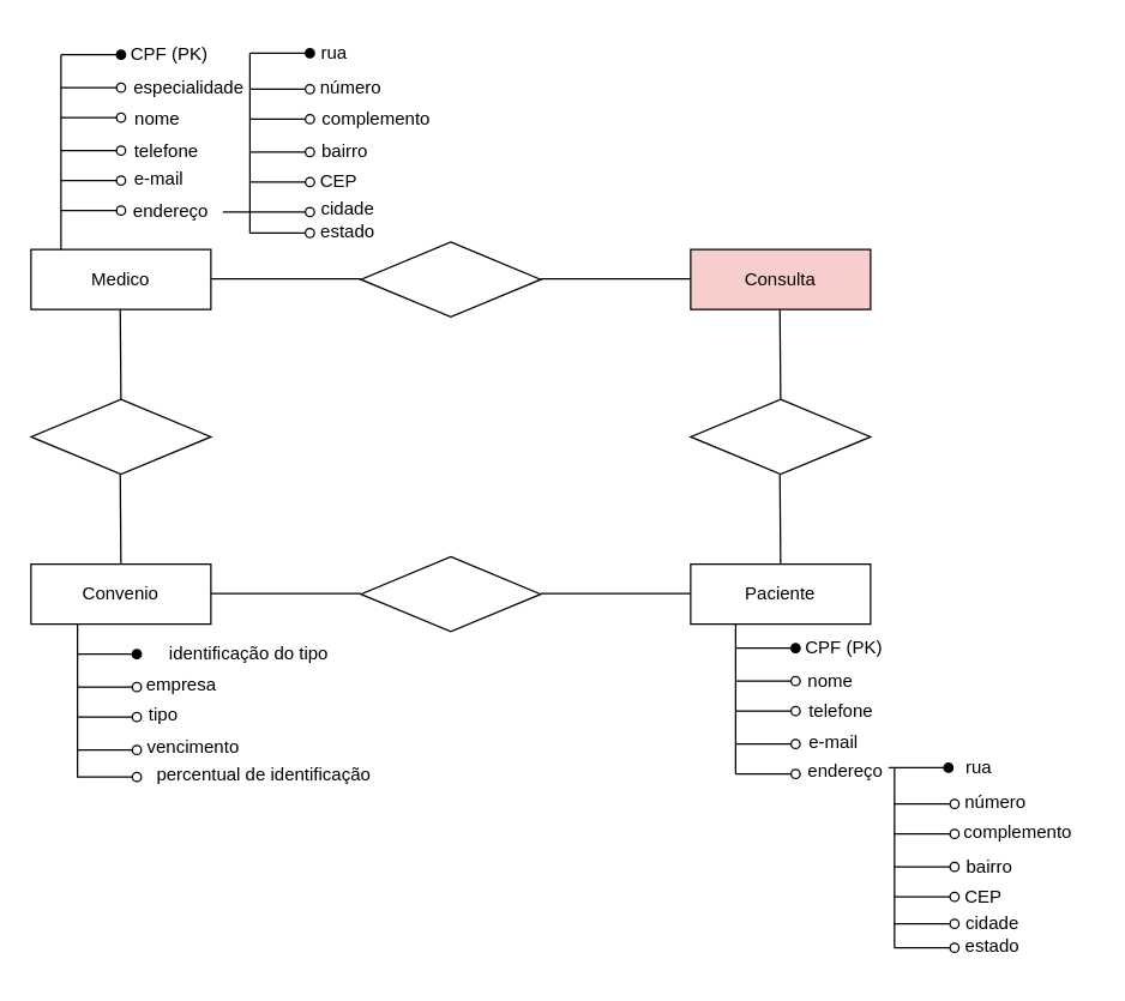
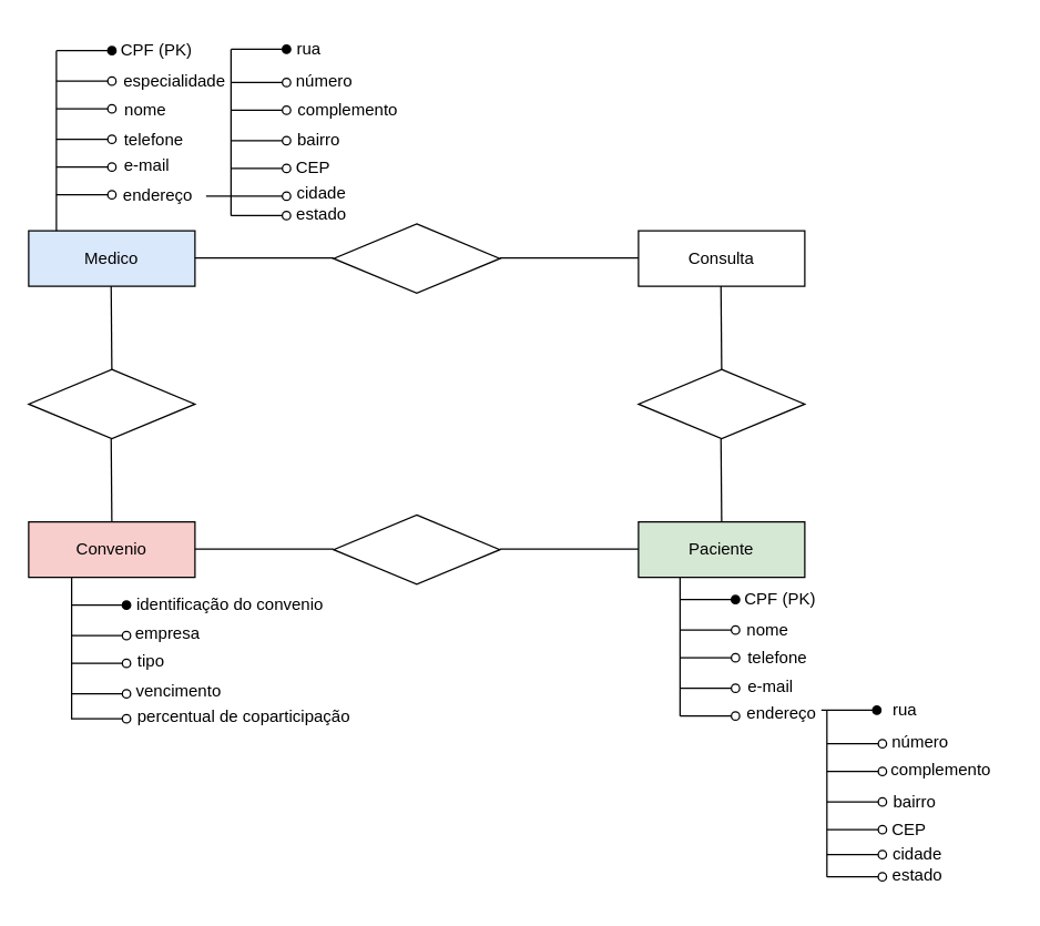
  <mxCell id="0" />
  <mxCell id="1" parent="0" />
- <mxCell id="2" value="Medico" style="rounded=0;whiteSpace=wrap;html=1;labelBackgroundColor=none;" parent="1" vertex="1"><mxGeometry x="20" y="166" width="120" height="40" as="geometry" /></mxCell>
- <mxCell id="3" value="Consulta" style="rounded=0;whiteSpace=wrap;html=1;labelBackgroundColor=none;fillColor=#f8cecc;" parent="1" vertex="1"><mxGeometry x="460" y="166" width="120" height="40" as="geometry" /></mxCell>
- <mxCell id="4" value="Paciente" style="rounded=0;whiteSpace=wrap;html=1;labelBackgroundColor=none;" parent="1" vertex="1"><mxGeometry x="460" y="376" width="120" height="40" as="geometry" /></mxCell>
- <mxCell id="5" value="Convenio" style="rounded=0;whiteSpace=wrap;html=1;labelBackgroundColor=none;" parent="1" vertex="1"><mxGeometry x="20" y="376" width="120" height="40" as="geometry" /></mxCell>
+ <mxCell id="2" value="Medico" style="rounded=0;whiteSpace=wrap;html=1;labelBackgroundColor=none;fillColor=#dae8fc;" parent="1" vertex="1"><mxGeometry x="20" y="166" width="120" height="40" as="geometry" /></mxCell>
+ <mxCell id="3" value="Consulta" style="rounded=0;whiteSpace=wrap;html=1;labelBackgroundColor=none;" parent="1" vertex="1"><mxGeometry x="460" y="166" width="120" height="40" as="geometry" /></mxCell>
+ <mxCell id="4" value="Paciente" style="rounded=0;whiteSpace=wrap;html=1;labelBackgroundColor=none;fillColor=#d5e8d4;" parent="1" vertex="1"><mxGeometry x="460" y="376" width="120" height="40" as="geometry" /></mxCell>
+ <mxCell id="5" value="Convenio" style="rounded=0;whiteSpace=wrap;html=1;labelBackgroundColor=none;fillColor=#f8cecc;" parent="1" vertex="1"><mxGeometry x="20" y="376" width="120" height="40" as="geometry" /></mxCell>
  <mxCell id="6" value="" style="rhombus;whiteSpace=wrap;html=1;labelBackgroundColor=none;" parent="1" vertex="1"><mxGeometry x="240" y="161" width="120" height="50" as="geometry" /></mxCell>
  <mxCell id="7" value="" style="rhombus;whiteSpace=wrap;html=1;labelBackgroundColor=none;" parent="1" vertex="1"><mxGeometry x="460" y="266" width="120" height="50" as="geometry" /></mxCell>
  <mxCell id="8" value="" style="rhombus;whiteSpace=wrap;html=1;labelBackgroundColor=none;" parent="1" vertex="1"><mxGeometry x="240" y="371" width="120" height="50" as="geometry" /></mxCell>
  <mxCell id="9" value="" style="endArrow=none;html=1;rounded=0;labelBackgroundColor=none;fontColor=default;" parent="1" edge="1"><mxGeometry width="50" height="50" relative="1" as="geometry"><mxPoint x="140" y="185.5" as="sourcePoint" /><mxPoint x="240" y="185.5" as="targetPoint" /></mxGeometry></mxCell>
  <mxCell id="10" value="" style="endArrow=none;html=1;rounded=0;labelBackgroundColor=none;fontColor=default;" parent="1" edge="1"><mxGeometry width="50" height="50" relative="1" as="geometry"><mxPoint x="360" y="185.5" as="sourcePoint" /><mxPoint x="460" y="185.5" as="targetPoint" /></mxGeometry></mxCell>
  <mxCell id="11" value="" style="endArrow=none;html=1;rounded=0;labelBackgroundColor=none;fontColor=default;" parent="1" edge="1"><mxGeometry width="50" height="50" relative="1" as="geometry"><mxPoint x="519.5" y="206" as="sourcePoint" /><mxPoint x="520" y="266" as="targetPoint" /></mxGeometry></mxCell>
  <mxCell id="12" value="" style="endArrow=none;html=1;rounded=0;labelBackgroundColor=none;fontColor=default;" parent="1" edge="1"><mxGeometry width="50" height="50" relative="1" as="geometry"><mxPoint x="519.5" y="316" as="sourcePoint" /><mxPoint x="520" y="376" as="targetPoint" /></mxGeometry></mxCell>
  <mxCell id="13" value="" style="rhombus;whiteSpace=wrap;html=1;labelBackgroundColor=none;" parent="1" vertex="1"><mxGeometry x="20" y="266" width="120" height="50" as="geometry" /></mxCell>
  <mxCell id="14" value="" style="endArrow=none;html=1;rounded=0;labelBackgroundColor=none;fontColor=default;" parent="1" edge="1"><mxGeometry width="50" height="50" relative="1" as="geometry"><mxPoint x="79.5" y="206" as="sourcePoint" /><mxPoint x="80" y="266" as="targetPoint" /></mxGeometry></mxCell>
  <mxCell id="15" value="" style="endArrow=none;html=1;rounded=0;labelBackgroundColor=none;fontColor=default;" parent="1" edge="1"><mxGeometry width="50" height="50" relative="1" as="geometry"><mxPoint x="79.5" y="316" as="sourcePoint" /><mxPoint x="80" y="376" as="targetPoint" /></mxGeometry></mxCell>
  <mxCell id="16" value="" style="endArrow=none;html=1;rounded=0;labelBackgroundColor=none;fontColor=default;" parent="1" edge="1"><mxGeometry width="50" height="50" relative="1" as="geometry"><mxPoint x="140" y="395.5" as="sourcePoint" /><mxPoint x="240" y="395.5" as="targetPoint" /></mxGeometry></mxCell>
  <mxCell id="17" value="" style="endArrow=none;html=1;rounded=0;labelBackgroundColor=none;fontColor=default;" parent="1" edge="1"><mxGeometry width="50" height="50" relative="1" as="geometry"><mxPoint x="360" y="395.5" as="sourcePoint" /><mxPoint x="460" y="395.5" as="targetPoint" /></mxGeometry></mxCell>
  <mxCell id="18" value="" style="endArrow=oval;html=1;rounded=0;startArrow=none;startFill=0;endFill=1;" parent="1" edge="1"><mxGeometry width="50" height="50" relative="1" as="geometry"><mxPoint x="40.04" y="36" as="sourcePoint" /><mxPoint x="80.04" y="36" as="targetPoint" /></mxGeometry></mxCell>
  <mxCell id="19" value="" style="endArrow=oval;html=1;rounded=0;startArrow=none;startFill=0;endFill=0;" parent="1" edge="1"><mxGeometry width="50" height="50" relative="1" as="geometry"><mxPoint x="40.04" y="58" as="sourcePoint" /><mxPoint x="80.04" y="58" as="targetPoint" /></mxGeometry></mxCell>
  <mxCell id="20" value="" style="endArrow=oval;html=1;rounded=0;startArrow=none;startFill=0;endFill=0;" parent="1" edge="1"><mxGeometry width="50" height="50" relative="1" as="geometry"><mxPoint x="40.04" y="78" as="sourcePoint" /><mxPoint x="80.04" y="78" as="targetPoint" /></mxGeometry></mxCell>
  <mxCell id="21" value="" style="endArrow=oval;html=1;rounded=0;startArrow=none;startFill=0;endFill=0;" parent="1" edge="1"><mxGeometry width="50" height="50" relative="1" as="geometry"><mxPoint x="40.04" y="100" as="sourcePoint" /><mxPoint x="80.04" y="100" as="targetPoint" /></mxGeometry></mxCell>
  <mxCell id="22" value="" style="endArrow=oval;html=1;rounded=0;startArrow=none;startFill=0;endFill=0;" parent="1" edge="1"><mxGeometry width="50" height="50" relative="1" as="geometry"><mxPoint x="40.04" y="120" as="sourcePoint" /><mxPoint x="80.04" y="120" as="targetPoint" /></mxGeometry></mxCell>
  <mxCell id="23" value="" style="endArrow=oval;html=1;rounded=0;startArrow=none;startFill=0;endFill=0;" parent="1" edge="1"><mxGeometry width="50" height="50" relative="1" as="geometry"><mxPoint x="40.04" y="140" as="sourcePoint" /><mxPoint x="80.04" y="140" as="targetPoint" /></mxGeometry></mxCell>
  <mxCell id="24" value="" style="endArrow=none;html=1;rounded=0;exitX=0.333;exitY=0;exitDx=0;exitDy=0;exitPerimeter=0;" parent="1" edge="1"><mxGeometry width="50" height="50" relative="1" as="geometry"><mxPoint x="40" y="166" as="sourcePoint" /><mxPoint x="40" y="36" as="targetPoint" /></mxGeometry></mxCell>
  <mxCell id="25" value="CPF (PK)" style="text;html=1;align=center;verticalAlign=middle;resizable=0;points=[];autosize=1;strokeColor=none;fillColor=none;" parent="1" vertex="1"><mxGeometry x="77.04" y="21" width="70" height="30" as="geometry" /></mxCell>
  <mxCell id="26" value="especialidade" style="text;html=1;align=center;verticalAlign=middle;resizable=0;points=[];autosize=1;strokeColor=none;fillColor=none;" parent="1" vertex="1"><mxGeometry x="75.04" y="43" width="100" height="30" as="geometry" /></mxCell>
  <mxCell id="27" value="nome" style="text;html=1;align=center;verticalAlign=middle;resizable=0;points=[];autosize=1;strokeColor=none;fillColor=none;" parent="1" vertex="1"><mxGeometry x="79.04" y="64" width="50" height="30" as="geometry" /></mxCell>
  <mxCell id="28" value="telefone" style="text;html=1;align=center;verticalAlign=middle;resizable=0;points=[];autosize=1;strokeColor=none;fillColor=none;" parent="1" vertex="1"><mxGeometry x="75" y="86" width="70" height="30" as="geometry" /></mxCell>
  <mxCell id="29" value="e-mail" style="text;html=1;align=center;verticalAlign=middle;resizable=0;points=[];autosize=1;strokeColor=none;fillColor=none;" parent="1" vertex="1"><mxGeometry x="75.04" y="104" width="60" height="30" as="geometry" /></mxCell>
  <mxCell id="30" value="endereço" style="text;html=1;align=center;verticalAlign=middle;resizable=0;points=[];autosize=1;strokeColor=none;fillColor=none;" parent="1" vertex="1"><mxGeometry x="78" y="126" width="70" height="30" as="geometry" /></mxCell>
  <mxCell id="31" value="" style="endArrow=oval;html=1;rounded=0;startArrow=none;startFill=0;endFill=1;" parent="1" edge="1"><mxGeometry width="50" height="50" relative="1" as="geometry"><mxPoint x="166.04" y="35" as="sourcePoint" /><mxPoint x="206.04" y="35" as="targetPoint" /></mxGeometry></mxCell>
  <mxCell id="32" value="" style="endArrow=oval;html=1;rounded=0;startArrow=none;startFill=0;endFill=0;" parent="1" edge="1"><mxGeometry width="50" height="50" relative="1" as="geometry"><mxPoint x="166.04" y="59" as="sourcePoint" /><mxPoint x="206.04" y="59" as="targetPoint" /></mxGeometry></mxCell>
  <mxCell id="33" value="" style="endArrow=oval;html=1;rounded=0;startArrow=none;startFill=0;endFill=0;" parent="1" edge="1"><mxGeometry width="50" height="50" relative="1" as="geometry"><mxPoint x="166.04" y="79" as="sourcePoint" /><mxPoint x="206.04" y="79" as="targetPoint" /></mxGeometry></mxCell>
  <mxCell id="34" value="" style="endArrow=oval;html=1;rounded=0;startArrow=none;startFill=0;endFill=0;" parent="1" edge="1"><mxGeometry width="50" height="50" relative="1" as="geometry"><mxPoint x="166.04" y="101" as="sourcePoint" /><mxPoint x="206.04" y="101" as="targetPoint" /></mxGeometry></mxCell>
  <mxCell id="35" value="" style="endArrow=oval;html=1;rounded=0;startArrow=none;startFill=0;endFill=0;" parent="1" edge="1"><mxGeometry width="50" height="50" relative="1" as="geometry"><mxPoint x="166.04" y="121" as="sourcePoint" /><mxPoint x="206.04" y="121" as="targetPoint" /></mxGeometry></mxCell>
  <mxCell id="36" value="" style="endArrow=oval;html=1;rounded=0;startArrow=none;startFill=0;endFill=0;" parent="1" source="30" edge="1"><mxGeometry width="50" height="50" relative="1" as="geometry"><mxPoint x="166.04" y="141" as="sourcePoint" /><mxPoint x="206.04" y="141" as="targetPoint" /></mxGeometry></mxCell>
  <mxCell id="37" value="" style="endArrow=none;html=1;rounded=0;" parent="1" edge="1"><mxGeometry width="50" height="50" relative="1" as="geometry"><mxPoint x="166" y="155" as="sourcePoint" /><mxPoint x="166" y="35" as="targetPoint" /></mxGeometry></mxCell>
  <mxCell id="38" value="rua" style="text;html=1;align=center;verticalAlign=middle;resizable=0;points=[];autosize=1;strokeColor=none;fillColor=none;" parent="1" vertex="1"><mxGeometry x="202" y="20" width="40" height="30" as="geometry" /></mxCell>
  <mxCell id="39" value="bairro" style="text;html=1;align=center;verticalAlign=middle;resizable=0;points=[];autosize=1;strokeColor=none;fillColor=none;" parent="1" vertex="1"><mxGeometry x="204" y="86" width="50" height="30" as="geometry" /></mxCell>
  <mxCell id="40" value="CEP" style="text;html=1;align=center;verticalAlign=middle;resizable=0;points=[];autosize=1;strokeColor=none;fillColor=none;" parent="1" vertex="1"><mxGeometry x="200" y="106" width="50" height="30" as="geometry" /></mxCell>
  <mxCell id="41" value="cidade" style="text;html=1;align=center;verticalAlign=middle;resizable=0;points=[];autosize=1;strokeColor=none;fillColor=none;" parent="1" vertex="1"><mxGeometry x="201" y="124" width="60" height="30" as="geometry" /></mxCell>
  <mxCell id="42" value="número" style="text;html=1;align=center;verticalAlign=middle;resizable=0;points=[];autosize=1;strokeColor=none;fillColor=none;" parent="1" vertex="1"><mxGeometry x="203" y="43" width="60" height="30" as="geometry" /></mxCell>
  <mxCell id="43" value="complemento" style="text;html=1;align=center;verticalAlign=middle;resizable=0;points=[];autosize=1;strokeColor=none;fillColor=none;" parent="1" vertex="1"><mxGeometry x="200" y="64" width="100" height="30" as="geometry" /></mxCell>
  <mxCell id="44" value="" style="endArrow=oval;html=1;rounded=0;startArrow=none;startFill=0;endFill=0;" parent="1" edge="1"><mxGeometry width="50" height="50" relative="1" as="geometry"><mxPoint x="166" y="155" as="sourcePoint" /><mxPoint x="206" y="155" as="targetPoint" /></mxGeometry></mxCell>
  <mxCell id="45" value="estado" style="text;html=1;align=center;verticalAlign=middle;resizable=0;points=[];autosize=1;strokeColor=none;fillColor=none;" parent="1" vertex="1"><mxGeometry x="201" y="139" width="60" height="30" as="geometry" /></mxCell>
  <mxCell id="46" value="" style="endArrow=oval;html=1;rounded=0;startArrow=none;startFill=0;endFill=1;" parent="1" edge="1"><mxGeometry width="50" height="50" relative="1" as="geometry"><mxPoint x="490" y="432" as="sourcePoint" /><mxPoint x="530" y="432" as="targetPoint" /></mxGeometry></mxCell>
  <mxCell id="47" value="" style="endArrow=oval;html=1;rounded=0;startArrow=none;startFill=0;endFill=0;" parent="1" edge="1"><mxGeometry width="50" height="50" relative="1" as="geometry"><mxPoint x="490" y="454" as="sourcePoint" /><mxPoint x="530" y="454" as="targetPoint" /></mxGeometry></mxCell>
  <mxCell id="48" value="" style="endArrow=oval;html=1;rounded=0;startArrow=none;startFill=0;endFill=0;" parent="1" edge="1"><mxGeometry width="50" height="50" relative="1" as="geometry"><mxPoint x="490" y="474" as="sourcePoint" /><mxPoint x="530" y="474" as="targetPoint" /></mxGeometry></mxCell>
  <mxCell id="49" value="" style="endArrow=oval;html=1;rounded=0;startArrow=none;startFill=0;endFill=0;" parent="1" edge="1"><mxGeometry width="50" height="50" relative="1" as="geometry"><mxPoint x="490" y="496" as="sourcePoint" /><mxPoint x="530" y="496" as="targetPoint" /></mxGeometry></mxCell>
  <mxCell id="50" value="" style="endArrow=oval;html=1;rounded=0;startArrow=none;startFill=0;endFill=0;" parent="1" edge="1"><mxGeometry width="50" height="50" relative="1" as="geometry"><mxPoint x="490" y="516" as="sourcePoint" /><mxPoint x="530" y="516" as="targetPoint" /></mxGeometry></mxCell>
  <mxCell id="51" value="CPF (PK)" style="text;html=1;align=center;verticalAlign=middle;resizable=0;points=[];autosize=1;strokeColor=none;fillColor=none;" parent="1" vertex="1"><mxGeometry x="527" y="417" width="70" height="30" as="geometry" /></mxCell>
  <mxCell id="52" value="telefone" style="text;html=1;align=center;verticalAlign=middle;resizable=0;points=[];autosize=1;strokeColor=none;fillColor=none;" parent="1" vertex="1"><mxGeometry x="524.96" y="459" width="70" height="30" as="geometry" /></mxCell>
  <mxCell id="53" value="e-mail" style="text;html=1;align=center;verticalAlign=middle;resizable=0;points=[];autosize=1;strokeColor=none;fillColor=none;" parent="1" vertex="1"><mxGeometry x="525" y="480" width="60" height="30" as="geometry" /></mxCell>
  <mxCell id="54" value="endereço" style="text;html=1;align=center;verticalAlign=middle;resizable=0;points=[];autosize=1;strokeColor=none;fillColor=none;" parent="1" vertex="1"><mxGeometry x="527.96" y="499" width="70" height="30" as="geometry" /></mxCell>
  <mxCell id="55" value="" style="endArrow=none;html=1;rounded=0;" parent="1" edge="1"><mxGeometry width="50" height="50" relative="1" as="geometry"><mxPoint x="490" y="516" as="sourcePoint" /><mxPoint x="490" y="416" as="targetPoint" /></mxGeometry></mxCell>
  <mxCell id="56" value="nome" style="text;html=1;align=center;verticalAlign=middle;resizable=0;points=[];autosize=1;strokeColor=none;fillColor=none;" parent="1" vertex="1"><mxGeometry x="527.96" y="439" width="50" height="30" as="geometry" /></mxCell>
  <mxCell id="57" value="" style="endArrow=oval;html=1;rounded=0;startArrow=none;startFill=0;endFill=1;" parent="1" edge="1"><mxGeometry width="50" height="50" relative="1" as="geometry"><mxPoint x="591.96" y="511.86" as="sourcePoint" /><mxPoint x="631.96" y="511.86" as="targetPoint" /></mxGeometry></mxCell>
  <mxCell id="58" value="" style="endArrow=oval;html=1;rounded=0;startArrow=none;startFill=0;endFill=0;" parent="1" edge="1"><mxGeometry width="50" height="50" relative="1" as="geometry"><mxPoint x="596" y="536" as="sourcePoint" /><mxPoint x="636" y="536" as="targetPoint" /></mxGeometry></mxCell>
  <mxCell id="59" value="" style="endArrow=oval;html=1;rounded=0;startArrow=none;startFill=0;endFill=0;" parent="1" edge="1"><mxGeometry width="50" height="50" relative="1" as="geometry"><mxPoint x="596" y="556" as="sourcePoint" /><mxPoint x="636" y="556" as="targetPoint" /></mxGeometry></mxCell>
  <mxCell id="60" value="" style="endArrow=oval;html=1;rounded=0;startArrow=none;startFill=0;endFill=0;" parent="1" edge="1"><mxGeometry width="50" height="50" relative="1" as="geometry"><mxPoint x="596" y="578" as="sourcePoint" /><mxPoint x="636" y="578" as="targetPoint" /></mxGeometry></mxCell>
  <mxCell id="61" value="" style="endArrow=oval;html=1;rounded=0;startArrow=none;startFill=0;endFill=0;" parent="1" edge="1"><mxGeometry width="50" height="50" relative="1" as="geometry"><mxPoint x="596" y="598" as="sourcePoint" /><mxPoint x="636" y="598" as="targetPoint" /></mxGeometry></mxCell>
  <mxCell id="62" value="" style="endArrow=none;html=1;rounded=0;" parent="1" edge="1"><mxGeometry width="50" height="50" relative="1" as="geometry"><mxPoint x="595.96" y="632" as="sourcePoint" /><mxPoint x="595.96" y="512" as="targetPoint" /></mxGeometry></mxCell>
  <mxCell id="63" value="rua" style="text;html=1;align=center;verticalAlign=middle;resizable=0;points=[];autosize=1;strokeColor=none;fillColor=none;" parent="1" vertex="1"><mxGeometry x="631.96" y="497" width="40" height="30" as="geometry" /></mxCell>
  <mxCell id="64" value="bairro" style="text;html=1;align=center;verticalAlign=middle;resizable=0;points=[];autosize=1;strokeColor=none;fillColor=none;" parent="1" vertex="1"><mxGeometry x="633.96" y="563" width="50" height="30" as="geometry" /></mxCell>
  <mxCell id="65" value="CEP" style="text;html=1;align=center;verticalAlign=middle;resizable=0;points=[];autosize=1;strokeColor=none;fillColor=none;" parent="1" vertex="1"><mxGeometry x="629.96" y="583" width="50" height="30" as="geometry" /></mxCell>
  <mxCell id="66" value="cidade" style="text;html=1;align=center;verticalAlign=middle;resizable=0;points=[];autosize=1;strokeColor=none;fillColor=none;" parent="1" vertex="1"><mxGeometry x="630.96" y="601" width="60" height="30" as="geometry" /></mxCell>
  <mxCell id="67" value="número" style="text;html=1;align=center;verticalAlign=middle;resizable=0;points=[];autosize=1;strokeColor=none;fillColor=none;" parent="1" vertex="1"><mxGeometry x="632.96" y="520" width="60" height="30" as="geometry" /></mxCell>
  <mxCell id="68" value="" style="endArrow=oval;html=1;rounded=0;startArrow=none;startFill=0;endFill=0;" parent="1" edge="1"><mxGeometry width="50" height="50" relative="1" as="geometry"><mxPoint x="595.96" y="632" as="sourcePoint" /><mxPoint x="635.96" y="632" as="targetPoint" /></mxGeometry></mxCell>
  <mxCell id="69" value="estado" style="text;html=1;align=center;verticalAlign=middle;resizable=0;points=[];autosize=1;strokeColor=none;fillColor=none;" parent="1" vertex="1"><mxGeometry x="630.96" y="616" width="60" height="30" as="geometry" /></mxCell>
  <mxCell id="70" value="" style="endArrow=oval;html=1;rounded=0;startArrow=none;startFill=0;endFill=0;" parent="1" edge="1"><mxGeometry width="50" height="50" relative="1" as="geometry"><mxPoint x="595.96" y="616" as="sourcePoint" /><mxPoint x="635.96" y="616" as="targetPoint" /></mxGeometry></mxCell>
  <mxCell id="71" value="complemento" style="text;html=1;align=center;verticalAlign=middle;resizable=0;points=[];autosize=1;strokeColor=none;fillColor=none;" parent="1" vertex="1"><mxGeometry x="628" y="540" width="100" height="30" as="geometry" /></mxCell>
  <mxCell id="72" value="" style="endArrow=oval;html=1;rounded=0;startArrow=none;startFill=0;endFill=1;" edge="1" parent="1"><mxGeometry width="50" height="50" relative="1" as="geometry"><mxPoint x="50.56" y="436" as="sourcePoint" /><mxPoint x="90.56" y="436" as="targetPoint" /></mxGeometry></mxCell>
  <mxCell id="73" value="" style="endArrow=oval;html=1;rounded=0;startArrow=none;startFill=0;endFill=0;" edge="1" parent="1"><mxGeometry width="50" height="50" relative="1" as="geometry"><mxPoint x="50.56" y="458" as="sourcePoint" /><mxPoint x="90.56" y="458" as="targetPoint" /></mxGeometry></mxCell>
  <mxCell id="74" value="" style="endArrow=oval;html=1;rounded=0;startArrow=none;startFill=0;endFill=0;" edge="1" parent="1"><mxGeometry width="50" height="50" relative="1" as="geometry"><mxPoint x="50.56" y="478" as="sourcePoint" /><mxPoint x="90.56" y="478" as="targetPoint" /></mxGeometry></mxCell>
  <mxCell id="75" value="" style="endArrow=oval;html=1;rounded=0;startArrow=none;startFill=0;endFill=0;" edge="1" parent="1"><mxGeometry width="50" height="50" relative="1" as="geometry"><mxPoint x="50.56" y="500" as="sourcePoint" /><mxPoint x="90.56" y="500" as="targetPoint" /></mxGeometry></mxCell>
  <mxCell id="76" value="" style="endArrow=oval;html=1;rounded=0;startArrow=none;startFill=0;endFill=0;" edge="1" parent="1"><mxGeometry width="50" height="50" relative="1" as="geometry"><mxPoint x="50.56" y="518" as="sourcePoint" /><mxPoint x="90.56" y="518" as="targetPoint" /></mxGeometry></mxCell>
  <mxCell id="77" value="" style="endArrow=none;html=1;rounded=0;" edge="1" parent="1"><mxGeometry width="50" height="50" relative="1" as="geometry"><mxPoint x="51" y="518" as="sourcePoint" /><mxPoint x="51" y="416" as="targetPoint" /></mxGeometry></mxCell>
- <mxCell id="78" value="identificação do tipo" style="text;html=1;align=center;verticalAlign=middle;resizable=0;points=[];autosize=1;strokeColor=none;fillColor=none;" vertex="1" parent="1"><mxGeometry x="84.56" y="421" width="160" height="30" as="geometry" /></mxCell>
+ <mxCell id="78" value="identificação do convenio" style="text;html=1;align=center;verticalAlign=middle;resizable=0;points=[];autosize=1;strokeColor=none;fillColor=none;" vertex="1" parent="1"><mxGeometry x="84.56" y="421" width="160" height="30" as="geometry" /></mxCell>
  <mxCell id="79" value="tipo" style="text;html=1;align=center;verticalAlign=middle;resizable=0;points=[];autosize=1;strokeColor=none;fillColor=none;" vertex="1" parent="1"><mxGeometry x="87.56" y="462" width="40" height="30" as="geometry" /></mxCell>
  <mxCell id="80" value="vencimento" style="text;html=1;align=center;verticalAlign=middle;resizable=0;points=[];autosize=1;strokeColor=none;fillColor=none;" vertex="1" parent="1"><mxGeometry x="88.04" y="483" width="80" height="30" as="geometry" /></mxCell>
- <mxCell id="81" value="percentual de identificação" style="text;html=1;align=center;verticalAlign=middle;resizable=0;points=[];autosize=1;strokeColor=none;fillColor=none;" vertex="1" parent="1"><mxGeometry x="85" y="502" width="180" height="30" as="geometry" /></mxCell>
+ <mxCell id="81" value="percentual de coparticipação" style="text;html=1;align=center;verticalAlign=middle;resizable=0;points=[];autosize=1;strokeColor=none;fillColor=none;" vertex="1" parent="1"><mxGeometry x="85" y="502" width="180" height="30" as="geometry" /></mxCell>
  <mxCell id="82" value="empresa" style="text;html=1;align=center;verticalAlign=middle;resizable=0;points=[];autosize=1;strokeColor=none;fillColor=none;" vertex="1" parent="1"><mxGeometry x="85" y="442" width="70" height="30" as="geometry" /></mxCell>
